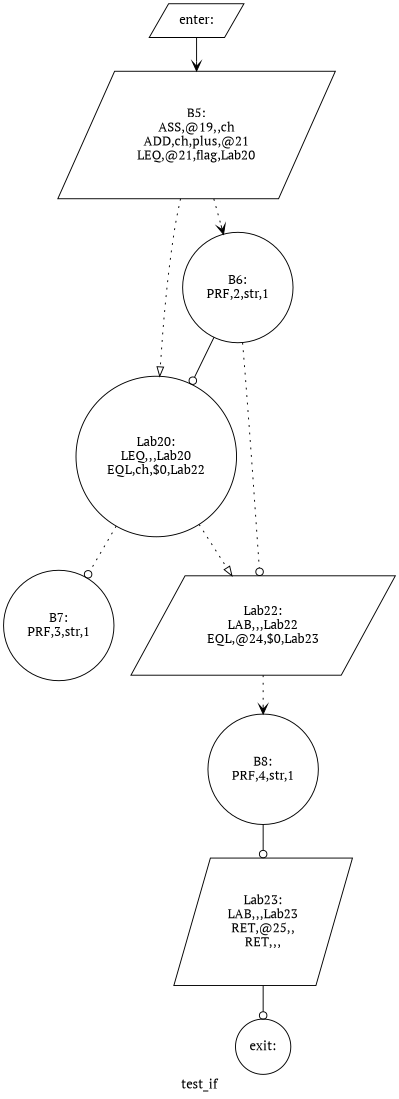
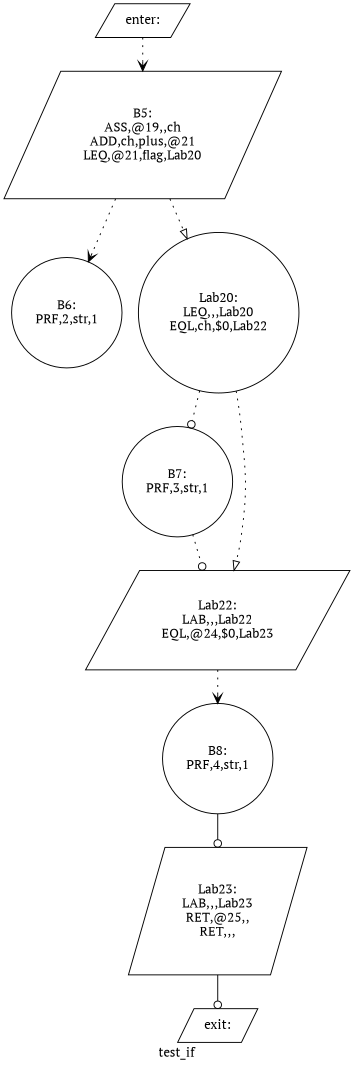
  digraph {
    fontname="PT Serif"
    label=test_if
    node [fontname="PT Serif" shape=circle]
    edge [arrowhead=odot fontname="PT Serif" style=dotted]
    n1 [label="B5:\nASS,@19,,ch\nADD,ch,plus,@21\nLEQ,@21,flag,Lab20\n" shape=parallelogram]
    n2 [label="B6:\nPRF,2,str,1\n"]
    n3 [label="Lab20:\nLEQ,,,Lab20\nEQL,ch,$0,Lab22\n"]
    n4 [label="B7:\nPRF,3,str,1\n"]
    n5 [label="Lab22:\nLAB,,,Lab22\nEQL,@24,$0,Lab23\n" shape=parallelogram]
    n6 [label="B8:\nPRF,4,str,1\n"]
    n7 [label="Lab23:\nLAB,,,Lab23\nRET,@25,,\nRET,,,\n" shape=parallelogram]
-   n8 [label="exit:\n"]
+   n8 [label="exit:\n" shape=parallelogram]
    n9 [label="enter:\n" shape=parallelogram]
    n1 -> n2 [arrowhead=vee]
    n1 -> n3 [arrowhead=onormal]
-   n2 -> n3 [style=solid]
    n3 -> n4
    n3 -> n5 [arrowhead=onormal]
-   n2 -> n5
+   n4 -> n5
    n5 -> n6 [arrowhead=vee]
    n6 -> n7 [style=solid]
    n7 -> n8 [style=solid]
-   n9 -> n1 [arrowhead=vee style=solid]
+   n9 -> n1 [arrowhead=vee]
  }
